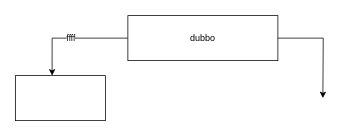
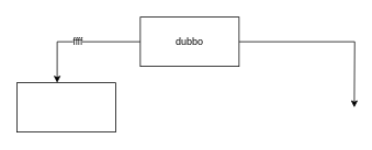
  <mxCell id="0" />
  <mxCell id="1" parent="0" />
  <mxCell id="2" style="edgeStyle=orthogonalEdgeStyle;rounded=0;orthogonalLoop=1;jettySize=auto;html=1;exitX=0;exitY=0.5;exitDx=0;exitDy=0;entryX=0.408;entryY=0;entryDx=0;entryDy=0;entryPerimeter=0;fontColor=default;strokeColor=default;labelBackgroundColor=default;" edge="1" parent="1" source="5" target="6"><mxGeometry relative="1" as="geometry" /></mxCell>
  <mxCell id="3" value="ffff" style="edgeLabel;html=1;align=center;verticalAlign=middle;resizable=0;points=[];fontColor=default;" vertex="1" connectable="0" parent="2"><mxGeometry x="0.02" y="-1" relative="1" as="geometry"><mxPoint as="offset" /></mxGeometry></mxCell>
  <mxCell id="4" style="edgeStyle=orthogonalEdgeStyle;rounded=0;orthogonalLoop=1;jettySize=auto;html=1;exitX=1;exitY=0.5;exitDx=0;exitDy=0;fontColor=default;" edge="1" parent="1" source="5"><mxGeometry relative="1" as="geometry"><mxPoint x="430" y="130" as="targetPoint" /></mxGeometry></mxCell>
- <mxCell id="5" value="dubbo" style="rounded=0;whiteSpace=wrap;html=1;fillColor=default;strokeColor=default;fontColor=default;" vertex="1" parent="1"><mxGeometry x="170" y="20" width="200" height="60" as="geometry" /></mxCell>
+ <mxCell id="5" value="dubbo" style="rounded=0;whiteSpace=wrap;html=1;fillColor=default;strokeColor=default;fontColor=default;" vertex="1" parent="1"><mxGeometry x="170" y="20" width="120" height="60" as="geometry" /></mxCell>
  <mxCell id="6" value="" style="rounded=0;whiteSpace=wrap;html=1;fontColor=default;strokeColor=default;fillColor=default;" vertex="1" parent="1"><mxGeometry x="20" y="100" width="120" height="60" as="geometry" /></mxCell>
